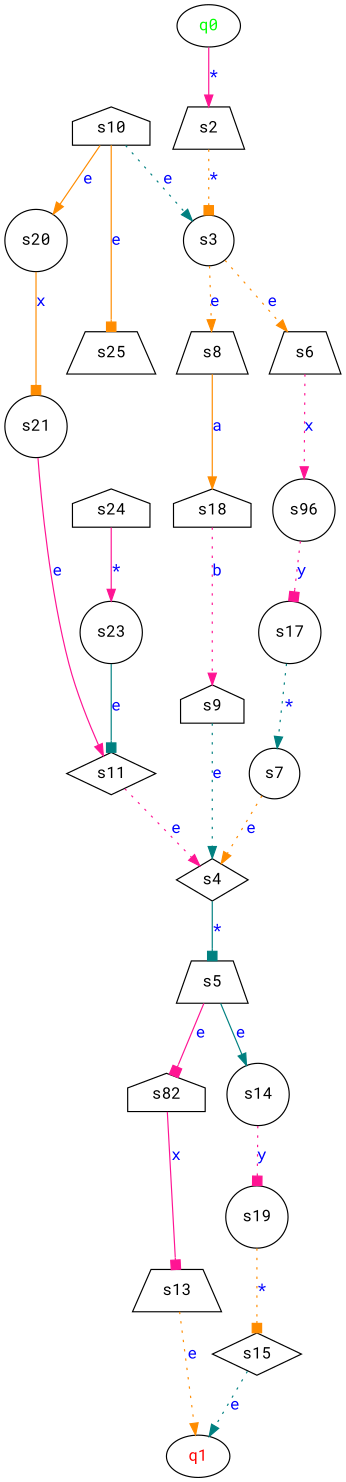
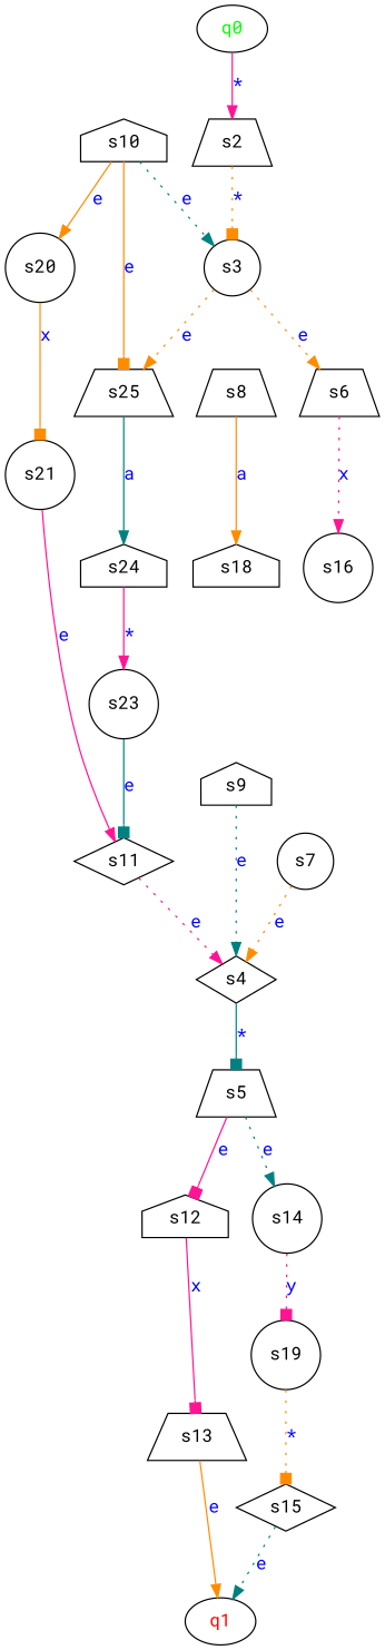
  digraph {
    fontname="Roboto Mono"
    node [fontname="Roboto Mono" shape=circle]
    edge [arrowhead=normal color=darkorange fontname="Roboto Mono" style=dotted]
    s10 [shape=house]
    s20
    n3 [label=s25 shape=trapezium]
    s3
    s21
    s24 [shape=house]
    s11 [shape=diamond]
    s8 [shape=trapezium]
    s6 [shape=trapezium]
    s18 [shape=house]
-   s16 [label=s96]
+   s16
    s5 [shape=trapezium]
-   s12 [shape=house label=s82]
+   s12 [shape=house]
    s14
    s13 [shape=trapezium]
    s19
    n17 [label=<<font color="red">q1</font>> shape=""]
    s4 [shape=diamond]
    s7
    s9 [shape=house]
    s15 [shape=diamond]
    s23
-   s17
    n24 [label=<<font color="green">q0</font>> shape=""]
    s2 [shape=trapezium]
    s10 -> s20 [label=<<font color="blue">e</font>> style=solid]
    s10 -> n3 [arrowhead=box label=<<font color="blue">e</font>> style=solid]
    s10 -> s3 [color=teal label=<<font color="blue">e</font>>]
    s20 -> s21 [arrowhead=box label=<<font color="blue">x</font>> style=solid]
-   s3 -> s8 [label=<<font color="blue">e</font>>]
+   n3 -> s24 [color=teal label=<<font color="blue">a</font>> style=solid]
+   s3 -> n3 [label=<<font color="blue">e</font>>]
    s3 -> s6 [label=<<font color="blue">e</font>>]
    s21 -> s11 [color=deeppink label=<<font color="blue">e</font>> style=solid]
    s24 -> s23 [color=deeppink label=<<font color="blue">*</font>> style=solid]
    s11 -> s4 [color=deeppink label=<<font color="blue">e</font>>]
    s8 -> s18 [label=<<font color="blue">a</font>> style=solid]
    s6 -> s16 [color=deeppink label=<<font color="blue">x</font>>]
-   s18 -> s9 [color=deeppink label=<<font color="blue">b</font>>]
-   s16 -> s17 [arrowhead=box color=deeppink label=<<font color="blue">y</font>>]
    s5 -> s12 [arrowhead=box color=deeppink label=<<font color="blue">e</font>> style=solid]
-   s5 -> s14 [color=teal label=<<font color="blue">e</font>> style=solid]
+   s5 -> s14 [color=teal label=<<font color="blue">e</font>>]
    s12 -> s13 [arrowhead=box color=deeppink label=<<font color="blue">x</font>> style=solid]
    s14 -> s19 [arrowhead=box color=deeppink label=<<font color="blue">y</font>>]
-   s13 -> n17 [label=<<font color="blue">e</font>>]
+   s13 -> n17 [label=<<font color="blue">e</font>> style=solid]
    s19 -> s15 [arrowhead=box label=<<font color="blue">*</font>>]
    s4 -> s5 [arrowhead=box color=teal label=<<font color="blue">*</font>> style=solid]
    s7 -> s4 [label=<<font color="blue">e</font>>]
    s9 -> s4 [color=teal label=<<font color="blue">e</font>>]
    s15 -> n17 [color=teal label=<<font color="blue">e</font>>]
    s23 -> s11 [arrowhead=box color=teal label=<<font color="blue">e</font>> style=solid]
-   s17 -> s7 [color=teal label=<<font color="blue">*</font>>]
    n24 -> s2 [color=deeppink label=<<font color="blue">*</font>> style=solid]
    s2 -> s3 [arrowhead=box label=<<font color="blue">*</font>>]
  }
